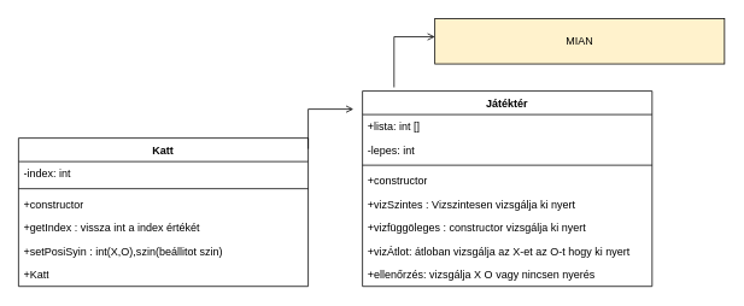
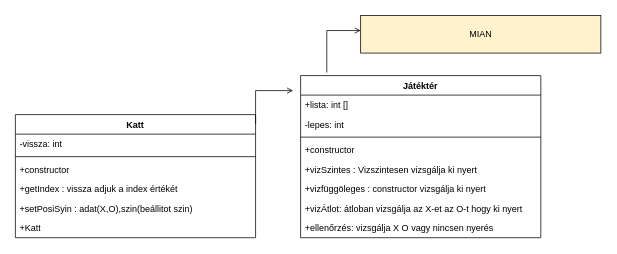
  <mxCell id="0" />
  <mxCell id="1" parent="0" />
  <mxCell id="2" value="Katt" style="swimlane;fontStyle=1;align=center;verticalAlign=top;childLayout=stackLayout;horizontal=1;startSize=26;horizontalStack=0;resizeParent=1;resizeParentMax=0;resizeLast=0;collapsible=1;marginBottom=0;whiteSpace=wrap;html=1;" vertex="1" parent="1"><mxGeometry x="20" y="152" width="320" height="164" as="geometry" /></mxCell>
- <mxCell id="3" value="-index: int&amp;nbsp;" style="text;strokeColor=none;fillColor=none;align=left;verticalAlign=top;spacingLeft=4;spacingRight=4;overflow=hidden;rotatable=0;points=[[0,0.5],[1,0.5]];portConstraint=eastwest;whiteSpace=wrap;html=1;" vertex="1" parent="2"><mxGeometry y="26" width="320" height="26" as="geometry" /></mxCell>
+ <mxCell id="3" value="-vissza: int&amp;nbsp;" style="text;strokeColor=none;fillColor=none;align=left;verticalAlign=top;spacingLeft=4;spacingRight=4;overflow=hidden;rotatable=0;points=[[0,0.5],[1,0.5]];portConstraint=eastwest;whiteSpace=wrap;html=1;" vertex="1" parent="2"><mxGeometry y="26" width="320" height="26" as="geometry" /></mxCell>
  <mxCell id="4" value="" style="line;strokeWidth=1;fillColor=none;align=left;verticalAlign=middle;spacingTop=-1;spacingLeft=3;spacingRight=3;rotatable=0;labelPosition=right;points=[];portConstraint=eastwest;strokeColor=inherit;" vertex="1" parent="2"><mxGeometry y="52" width="320" height="8" as="geometry" /></mxCell>
  <mxCell id="5" value="+constructor" style="text;strokeColor=none;fillColor=none;align=left;verticalAlign=top;spacingLeft=4;spacingRight=4;overflow=hidden;rotatable=0;points=[[0,0.5],[1,0.5]];portConstraint=eastwest;whiteSpace=wrap;html=1;" vertex="1" parent="2"><mxGeometry y="60" width="320" height="26" as="geometry" /></mxCell>
- <mxCell id="6" value="+getIndex : vissza int a index értékét&amp;nbsp;" style="text;strokeColor=none;fillColor=none;align=left;verticalAlign=top;spacingLeft=4;spacingRight=4;overflow=hidden;rotatable=0;points=[[0,0.5],[1,0.5]];portConstraint=eastwest;whiteSpace=wrap;html=1;" vertex="1" parent="2"><mxGeometry y="86" width="320" height="26" as="geometry" /></mxCell>
- <mxCell id="7" value="+setPosiSyin : int(X,O),szin(beállitot szin)" style="text;strokeColor=none;fillColor=none;align=left;verticalAlign=top;spacingLeft=4;spacingRight=4;overflow=hidden;rotatable=0;points=[[0,0.5],[1,0.5]];portConstraint=eastwest;whiteSpace=wrap;html=1;" vertex="1" parent="2"><mxGeometry y="112" width="320" height="26" as="geometry" /></mxCell>
+ <mxCell id="6" value="+getIndex : vissza adjuk a index értékét&amp;nbsp;" style="text;strokeColor=none;fillColor=none;align=left;verticalAlign=top;spacingLeft=4;spacingRight=4;overflow=hidden;rotatable=0;points=[[0,0.5],[1,0.5]];portConstraint=eastwest;whiteSpace=wrap;html=1;" vertex="1" parent="2"><mxGeometry y="86" width="320" height="26" as="geometry" /></mxCell>
+ <mxCell id="7" value="+setPosiSyin : adat(X,O),szin(beállitot szin)" style="text;strokeColor=none;fillColor=none;align=left;verticalAlign=top;spacingLeft=4;spacingRight=4;overflow=hidden;rotatable=0;points=[[0,0.5],[1,0.5]];portConstraint=eastwest;whiteSpace=wrap;html=1;" vertex="1" parent="2"><mxGeometry y="112" width="320" height="26" as="geometry" /></mxCell>
  <mxCell id="8" value="+Katt" style="text;strokeColor=none;fillColor=none;align=left;verticalAlign=top;spacingLeft=4;spacingRight=4;overflow=hidden;rotatable=0;points=[[0,0.5],[1,0.5]];portConstraint=eastwest;whiteSpace=wrap;html=1;" vertex="1" parent="2"><mxGeometry y="138" width="320" height="26" as="geometry" /></mxCell>
  <mxCell id="9" value="Játéktér" style="swimlane;fontStyle=1;align=center;verticalAlign=top;childLayout=stackLayout;horizontal=1;startSize=26;horizontalStack=0;resizeParent=1;resizeParentMax=0;resizeLast=0;collapsible=1;marginBottom=0;whiteSpace=wrap;html=1;" vertex="1" parent="1"><mxGeometry x="400" y="100" width="320" height="216" as="geometry" /></mxCell>
  <mxCell id="10" value="+lista: int []&amp;nbsp;" style="text;strokeColor=none;fillColor=none;align=left;verticalAlign=top;spacingLeft=4;spacingRight=4;overflow=hidden;rotatable=0;points=[[0,0.5],[1,0.5]];portConstraint=eastwest;whiteSpace=wrap;html=1;" vertex="1" parent="9"><mxGeometry y="26" width="320" height="26" as="geometry" /></mxCell>
  <mxCell id="11" value="-lepes: int&amp;nbsp;" style="text;strokeColor=none;fillColor=none;align=left;verticalAlign=top;spacingLeft=4;spacingRight=4;overflow=hidden;rotatable=0;points=[[0,0.5],[1,0.5]];portConstraint=eastwest;whiteSpace=wrap;html=1;" vertex="1" parent="9"><mxGeometry y="52" width="320" height="26" as="geometry" /></mxCell>
  <mxCell id="12" value="" style="line;strokeWidth=1;fillColor=none;align=left;verticalAlign=middle;spacingTop=-1;spacingLeft=3;spacingRight=3;rotatable=0;labelPosition=right;points=[];portConstraint=eastwest;strokeColor=inherit;" vertex="1" parent="9"><mxGeometry y="78" width="320" height="8" as="geometry" /></mxCell>
  <mxCell id="13" value="+constructor" style="text;strokeColor=none;fillColor=none;align=left;verticalAlign=top;spacingLeft=4;spacingRight=4;overflow=hidden;rotatable=0;points=[[0,0.5],[1,0.5]];portConstraint=eastwest;whiteSpace=wrap;html=1;" vertex="1" parent="9"><mxGeometry y="86" width="320" height="26" as="geometry" /></mxCell>
  <mxCell id="14" value="+vizSzintes : Vizszintesen vizsgálja ki nyert&amp;nbsp;" style="text;strokeColor=none;fillColor=none;align=left;verticalAlign=top;spacingLeft=4;spacingRight=4;overflow=hidden;rotatable=0;points=[[0,0.5],[1,0.5]];portConstraint=eastwest;whiteSpace=wrap;html=1;" vertex="1" parent="9"><mxGeometry y="112" width="320" height="26" as="geometry" /></mxCell>
  <mxCell id="15" value="+vizfüggöleges : constructor vizsgálja ki nyert&amp;nbsp;" style="text;strokeColor=none;fillColor=none;align=left;verticalAlign=top;spacingLeft=4;spacingRight=4;overflow=hidden;rotatable=0;points=[[0,0.5],[1,0.5]];portConstraint=eastwest;whiteSpace=wrap;html=1;" vertex="1" parent="9"><mxGeometry y="138" width="320" height="26" as="geometry" /></mxCell>
  <mxCell id="16" value="+vizÁtlot: átloban vizsgálja az X-et az O-t hogy ki nyert&amp;nbsp;" style="text;strokeColor=none;fillColor=none;align=left;verticalAlign=top;spacingLeft=4;spacingRight=4;overflow=hidden;rotatable=0;points=[[0,0.5],[1,0.5]];portConstraint=eastwest;whiteSpace=wrap;html=1;" vertex="1" parent="9"><mxGeometry y="164" width="320" height="26" as="geometry" /></mxCell>
  <mxCell id="17" value="+ellenőrzés: vizsgálja X O vagy nincsen nyerés" style="text;strokeColor=none;fillColor=none;align=left;verticalAlign=top;spacingLeft=4;spacingRight=4;overflow=hidden;rotatable=0;points=[[0,0.5],[1,0.5]];portConstraint=eastwest;whiteSpace=wrap;html=1;" vertex="1" parent="9"><mxGeometry y="190" width="320" height="26" as="geometry" /></mxCell>
  <mxCell id="18" value="MIAN" style="html=1;whiteSpace=wrap;fillColor=#fff2cc;" vertex="1" parent="1"><mxGeometry x="480" width="320" height="50" as="geometry" y="20" /></mxCell>
  <mxCell id="19" value="" style="html=1;verticalAlign=bottom;endArrow=open;edgeStyle=elbowEdgeStyle;elbow=vertical;curved=0;rounded=0;exitX=1;exitY=0.073;exitDx=0;exitDy=0;exitPerimeter=0;endFill=0;" edge="1" parent="1" source="2"><mxGeometry width="80" relative="1" as="geometry"><mxPoint x="370" y="270" as="sourcePoint" /><mxPoint x="390" y="120" as="targetPoint" /><Array as="points"><mxPoint x="360" y="120" /></Array></mxGeometry></mxCell>
  <mxCell id="20" value="" style="html=1;verticalAlign=bottom;endArrow=open;edgeStyle=elbowEdgeStyle;elbow=vertical;curved=0;rounded=0;exitX=0.109;exitY=-0.019;exitDx=0;exitDy=0;exitPerimeter=0;endFill=0;" edge="1" parent="1" source="9"><mxGeometry width="80" relative="1" as="geometry"><mxPoint x="370" y="200" as="sourcePoint" /><mxPoint x="480" y="40" as="targetPoint" /><Array as="points"><mxPoint x="400" y="40" /></Array></mxGeometry></mxCell>
